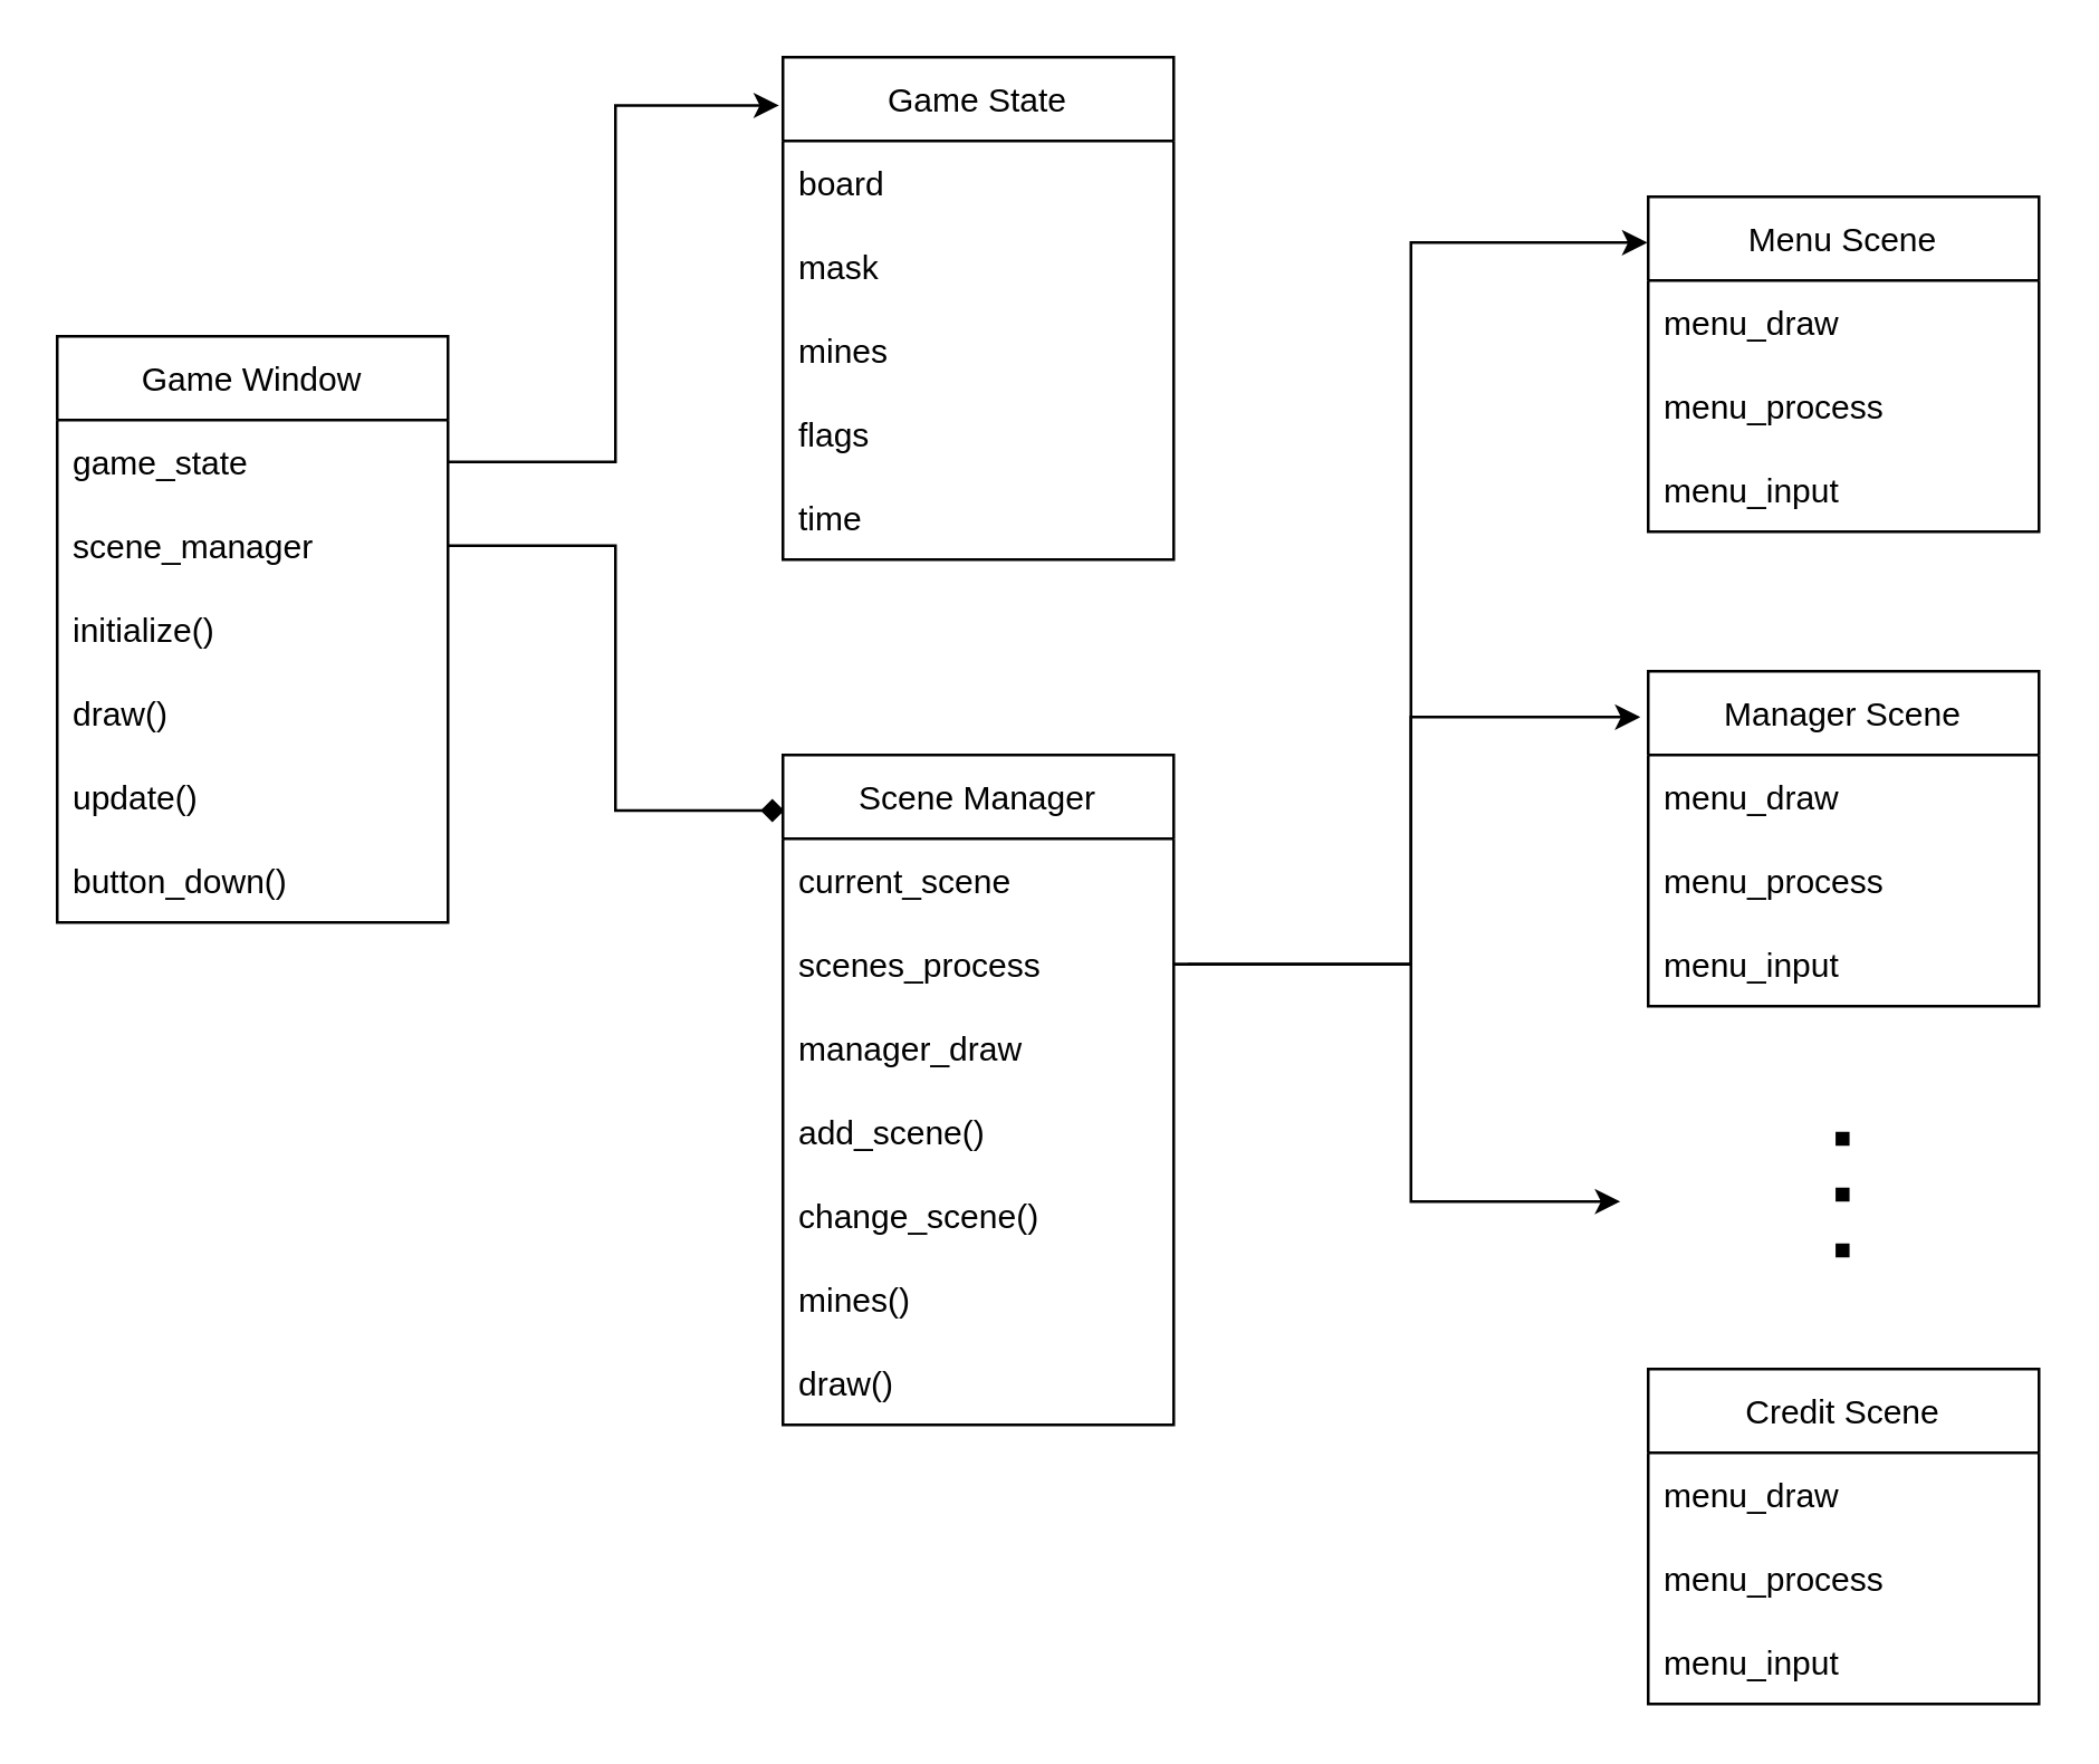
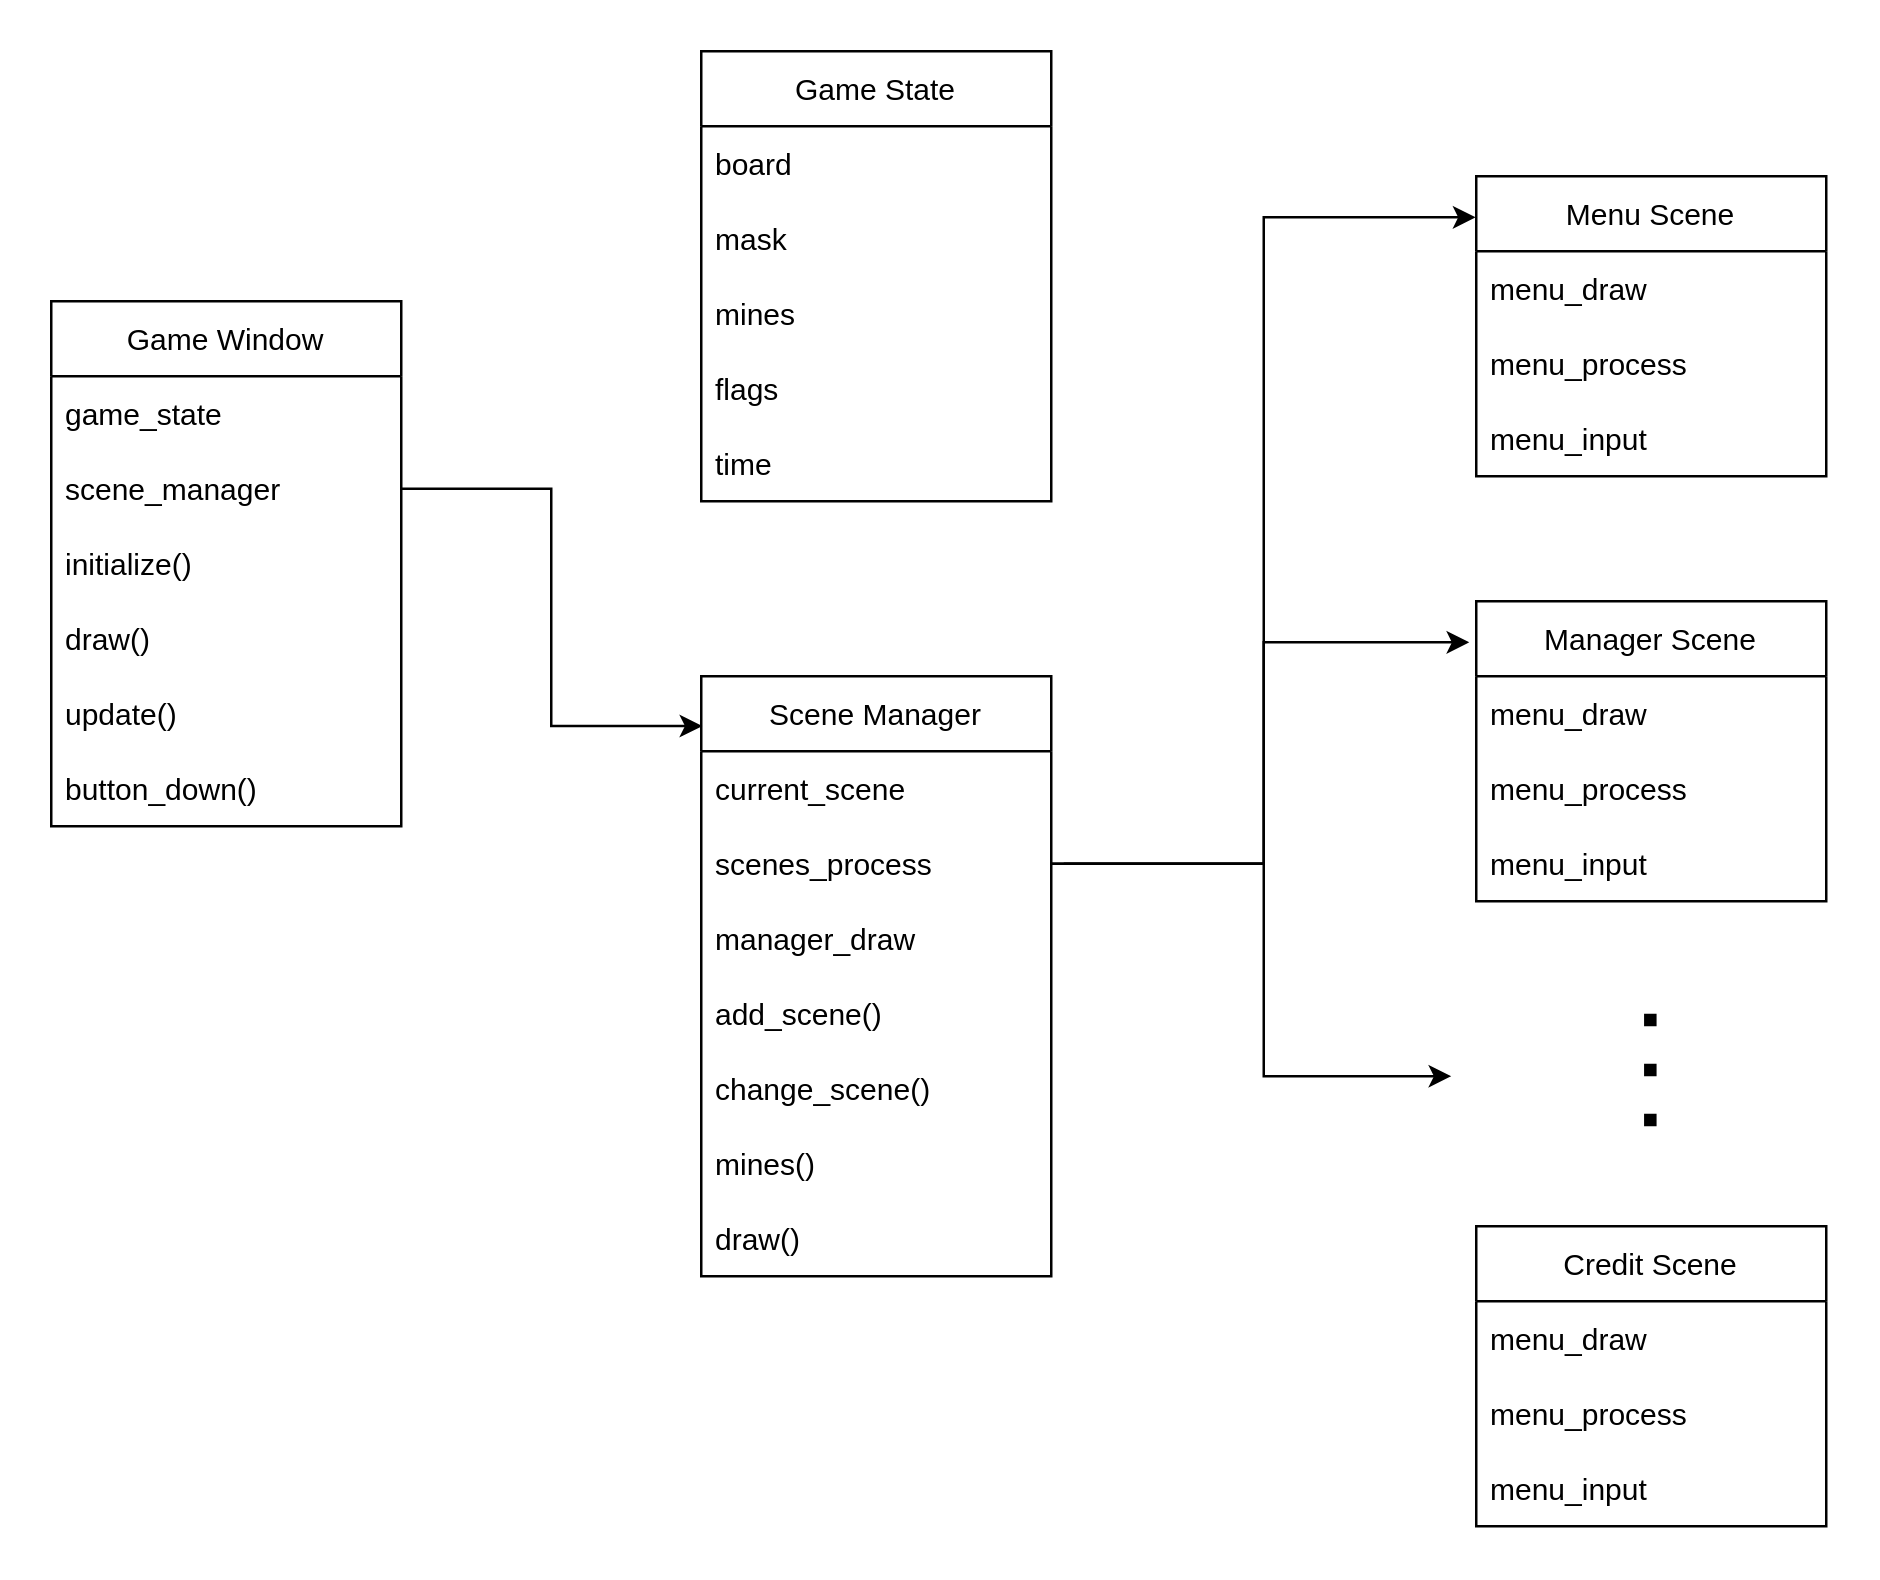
  <mxCell id="0" />
  <mxCell id="1" parent="0" />
  <mxCell id="2" value="Game Window" style="swimlane;fontStyle=0;childLayout=stackLayout;horizontal=1;startSize=30;horizontalStack=0;resizeParent=1;resizeParentMax=0;resizeLast=0;collapsible=1;marginBottom=0;" vertex="1" parent="1"><mxGeometry x="20" y="120" width="140" height="210" as="geometry" /></mxCell>
  <mxCell id="3" value="game_state" style="text;strokeColor=none;fillColor=none;align=left;verticalAlign=middle;spacingLeft=4;spacingRight=4;overflow=hidden;points=[[0,0.5],[1,0.5]];portConstraint=eastwest;rotatable=0;" vertex="1" parent="2"><mxGeometry y="30" width="140" height="30" as="geometry" /></mxCell>
  <mxCell id="4" value="scene_manager" style="text;strokeColor=none;fillColor=none;align=left;verticalAlign=middle;spacingLeft=4;spacingRight=4;overflow=hidden;points=[[0,0.5],[1,0.5]];portConstraint=eastwest;rotatable=0;" vertex="1" parent="2"><mxGeometry y="60" width="140" height="30" as="geometry" /></mxCell>
  <mxCell id="5" value="initialize()" style="text;strokeColor=none;fillColor=none;align=left;verticalAlign=middle;spacingLeft=4;spacingRight=4;overflow=hidden;points=[[0,0.5],[1,0.5]];portConstraint=eastwest;rotatable=0;" vertex="1" parent="2"><mxGeometry y="90" width="140" height="30" as="geometry" /></mxCell>
  <mxCell id="6" value="draw()" style="text;strokeColor=none;fillColor=none;align=left;verticalAlign=middle;spacingLeft=4;spacingRight=4;overflow=hidden;points=[[0,0.5],[1,0.5]];portConstraint=eastwest;rotatable=0;" vertex="1" parent="2"><mxGeometry y="120" width="140" height="30" as="geometry" /></mxCell>
  <mxCell id="7" value="update()" style="text;strokeColor=none;fillColor=none;align=left;verticalAlign=middle;spacingLeft=4;spacingRight=4;overflow=hidden;points=[[0,0.5],[1,0.5]];portConstraint=eastwest;rotatable=0;" vertex="1" parent="2"><mxGeometry y="150" width="140" height="30" as="geometry" /></mxCell>
  <mxCell id="8" value="button_down()" style="text;strokeColor=none;fillColor=none;align=left;verticalAlign=middle;spacingLeft=4;spacingRight=4;overflow=hidden;points=[[0,0.5],[1,0.5]];portConstraint=eastwest;rotatable=0;" vertex="1" parent="2"><mxGeometry y="180" width="140" height="30" as="geometry" /></mxCell>
  <mxCell id="9" value="Game State" style="swimlane;fontStyle=0;childLayout=stackLayout;horizontal=1;startSize=30;horizontalStack=0;resizeParent=1;resizeParentMax=0;resizeLast=0;collapsible=1;marginBottom=0;" vertex="1" parent="1"><mxGeometry x="280" y="20" width="140" height="180" as="geometry" /></mxCell>
  <mxCell id="10" value="board" style="text;strokeColor=none;fillColor=none;align=left;verticalAlign=middle;spacingLeft=4;spacingRight=4;overflow=hidden;points=[[0,0.5],[1,0.5]];portConstraint=eastwest;rotatable=0;" vertex="1" parent="9"><mxGeometry y="30" width="140" height="30" as="geometry" /></mxCell>
  <mxCell id="11" value="mask" style="text;strokeColor=none;fillColor=none;align=left;verticalAlign=middle;spacingLeft=4;spacingRight=4;overflow=hidden;points=[[0,0.5],[1,0.5]];portConstraint=eastwest;rotatable=0;" vertex="1" parent="9"><mxGeometry y="60" width="140" height="30" as="geometry" /></mxCell>
  <mxCell id="12" value="mines" style="text;strokeColor=none;fillColor=none;align=left;verticalAlign=middle;spacingLeft=4;spacingRight=4;overflow=hidden;points=[[0,0.5],[1,0.5]];portConstraint=eastwest;rotatable=0;" vertex="1" parent="9"><mxGeometry y="90" width="140" height="30" as="geometry" /></mxCell>
  <mxCell id="13" value="flags" style="text;strokeColor=none;fillColor=none;align=left;verticalAlign=middle;spacingLeft=4;spacingRight=4;overflow=hidden;points=[[0,0.5],[1,0.5]];portConstraint=eastwest;rotatable=0;" vertex="1" parent="9"><mxGeometry y="120" width="140" height="30" as="geometry" /></mxCell>
  <mxCell id="14" value="time" style="text;strokeColor=none;fillColor=none;align=left;verticalAlign=middle;spacingLeft=4;spacingRight=4;overflow=hidden;points=[[0,0.5],[1,0.5]];portConstraint=eastwest;rotatable=0;" vertex="1" parent="9"><mxGeometry y="150" width="140" height="30" as="geometry" /></mxCell>
  <mxCell id="15" value="Scene Manager" style="swimlane;fontStyle=0;childLayout=stackLayout;horizontal=1;startSize=30;horizontalStack=0;resizeParent=1;resizeParentMax=0;resizeLast=0;collapsible=1;marginBottom=0;" vertex="1" parent="1"><mxGeometry x="280" y="270" width="140" height="240" as="geometry" /></mxCell>
  <mxCell id="16" value="current_scene" style="text;strokeColor=none;fillColor=none;align=left;verticalAlign=middle;spacingLeft=4;spacingRight=4;overflow=hidden;points=[[0,0.5],[1,0.5]];portConstraint=eastwest;rotatable=0;" vertex="1" parent="15"><mxGeometry y="30" width="140" height="30" as="geometry" /></mxCell>
  <mxCell id="17" value="scenes_process" style="text;strokeColor=none;fillColor=none;align=left;verticalAlign=middle;spacingLeft=4;spacingRight=4;overflow=hidden;points=[[0,0.5],[1,0.5]];portConstraint=eastwest;rotatable=0;" vertex="1" parent="15"><mxGeometry y="60" width="140" height="30" as="geometry" /></mxCell>
  <mxCell id="18" value="manager_draw" style="text;strokeColor=none;fillColor=none;align=left;verticalAlign=middle;spacingLeft=4;spacingRight=4;overflow=hidden;points=[[0,0.5],[1,0.5]];portConstraint=eastwest;rotatable=0;" vertex="1" parent="15"><mxGeometry y="90" width="140" height="30" as="geometry" /></mxCell>
  <mxCell id="19" value="add_scene()" style="text;strokeColor=none;fillColor=none;align=left;verticalAlign=middle;spacingLeft=4;spacingRight=4;overflow=hidden;points=[[0,0.5],[1,0.5]];portConstraint=eastwest;rotatable=0;" vertex="1" parent="15"><mxGeometry y="120" width="140" height="30" as="geometry" /></mxCell>
  <mxCell id="20" value="change_scene()" style="text;strokeColor=none;fillColor=none;align=left;verticalAlign=middle;spacingLeft=4;spacingRight=4;overflow=hidden;points=[[0,0.5],[1,0.5]];portConstraint=eastwest;rotatable=0;" vertex="1" parent="15"><mxGeometry y="150" width="140" height="30" as="geometry" /></mxCell>
  <mxCell id="21" value="mines()" style="text;strokeColor=none;fillColor=none;align=left;verticalAlign=middle;spacingLeft=4;spacingRight=4;overflow=hidden;points=[[0,0.5],[1,0.5]];portConstraint=eastwest;rotatable=0;" vertex="1" parent="15"><mxGeometry y="180" width="140" height="30" as="geometry" /></mxCell>
  <mxCell id="22" value="draw()" style="text;strokeColor=none;fillColor=none;align=left;verticalAlign=middle;spacingLeft=4;spacingRight=4;overflow=hidden;points=[[0,0.5],[1,0.5]];portConstraint=eastwest;rotatable=0;" vertex="1" parent="15"><mxGeometry y="210" width="140" height="30" as="geometry" /></mxCell>
  <mxCell id="23" value="Menu Scene" style="swimlane;fontStyle=0;childLayout=stackLayout;horizontal=1;startSize=30;horizontalStack=0;resizeParent=1;resizeParentMax=0;resizeLast=0;collapsible=1;marginBottom=0;" vertex="1" parent="1"><mxGeometry x="590" y="70" width="140" height="120" as="geometry" /></mxCell>
  <mxCell id="24" value="menu_draw" style="text;strokeColor=none;fillColor=none;align=left;verticalAlign=middle;spacingLeft=4;spacingRight=4;overflow=hidden;points=[[0,0.5],[1,0.5]];portConstraint=eastwest;rotatable=0;" vertex="1" parent="23"><mxGeometry y="30" width="140" height="30" as="geometry" /></mxCell>
  <mxCell id="25" value="menu_process" style="text;strokeColor=none;fillColor=none;align=left;verticalAlign=middle;spacingLeft=4;spacingRight=4;overflow=hidden;points=[[0,0.5],[1,0.5]];portConstraint=eastwest;rotatable=0;" vertex="1" parent="23"><mxGeometry y="60" width="140" height="30" as="geometry" /></mxCell>
  <mxCell id="26" value="menu_input" style="text;strokeColor=none;fillColor=none;align=left;verticalAlign=middle;spacingLeft=4;spacingRight=4;overflow=hidden;points=[[0,0.5],[1,0.5]];portConstraint=eastwest;rotatable=0;" vertex="1" parent="23"><mxGeometry y="90" width="140" height="30" as="geometry" /></mxCell>
- <mxCell id="27" style="edgeStyle=orthogonalEdgeStyle;rounded=0;orthogonalLoop=1;jettySize=auto;html=1;entryX=-0.01;entryY=0.096;entryDx=0;entryDy=0;entryPerimeter=0;" edge="1" parent="1" source="3" target="9"><mxGeometry relative="1" as="geometry" /></mxCell>
- <mxCell id="28" style="edgeStyle=orthogonalEdgeStyle;rounded=0;orthogonalLoop=1;jettySize=auto;html=1;entryX=0.003;entryY=0.083;entryDx=0;entryDy=0;entryPerimeter=0;endArrow=diamond;" edge="1" parent="1" source="4" target="15"><mxGeometry relative="1" as="geometry" /></mxCell>
+ <mxCell id="28" style="edgeStyle=orthogonalEdgeStyle;rounded=0;orthogonalLoop=1;jettySize=auto;html=1;entryX=0.003;entryY=0.083;entryDx=0;entryDy=0;entryPerimeter=0;" edge="1" parent="1" source="4" target="15"><mxGeometry relative="1" as="geometry" /></mxCell>
  <mxCell id="29" value="Manager Scene" style="swimlane;fontStyle=0;childLayout=stackLayout;horizontal=1;startSize=30;horizontalStack=0;resizeParent=1;resizeParentMax=0;resizeLast=0;collapsible=1;marginBottom=0;" vertex="1" parent="1"><mxGeometry x="590" y="240" width="140" height="120" as="geometry" /></mxCell>
  <mxCell id="30" value="menu_draw" style="text;strokeColor=none;fillColor=none;align=left;verticalAlign=middle;spacingLeft=4;spacingRight=4;overflow=hidden;points=[[0,0.5],[1,0.5]];portConstraint=eastwest;rotatable=0;" vertex="1" parent="29"><mxGeometry y="30" width="140" height="30" as="geometry" /></mxCell>
  <mxCell id="31" value="menu_process" style="text;strokeColor=none;fillColor=none;align=left;verticalAlign=middle;spacingLeft=4;spacingRight=4;overflow=hidden;points=[[0,0.5],[1,0.5]];portConstraint=eastwest;rotatable=0;" vertex="1" parent="29"><mxGeometry y="60" width="140" height="30" as="geometry" /></mxCell>
  <mxCell id="32" value="menu_input" style="text;strokeColor=none;fillColor=none;align=left;verticalAlign=middle;spacingLeft=4;spacingRight=4;overflow=hidden;points=[[0,0.5],[1,0.5]];portConstraint=eastwest;rotatable=0;" vertex="1" parent="29"><mxGeometry y="90" width="140" height="30" as="geometry" /></mxCell>
  <mxCell id="33" value="Credit Scene" style="swimlane;fontStyle=0;childLayout=stackLayout;horizontal=1;startSize=30;horizontalStack=0;resizeParent=1;resizeParentMax=0;resizeLast=0;collapsible=1;marginBottom=0;" vertex="1" parent="1"><mxGeometry x="590" y="490" width="140" height="120" as="geometry" /></mxCell>
  <mxCell id="34" value="menu_draw" style="text;strokeColor=none;fillColor=none;align=left;verticalAlign=middle;spacingLeft=4;spacingRight=4;overflow=hidden;points=[[0,0.5],[1,0.5]];portConstraint=eastwest;rotatable=0;" vertex="1" parent="33"><mxGeometry y="30" width="140" height="30" as="geometry" /></mxCell>
  <mxCell id="35" value="menu_process" style="text;strokeColor=none;fillColor=none;align=left;verticalAlign=middle;spacingLeft=4;spacingRight=4;overflow=hidden;points=[[0,0.5],[1,0.5]];portConstraint=eastwest;rotatable=0;" vertex="1" parent="33"><mxGeometry y="60" width="140" height="30" as="geometry" /></mxCell>
  <mxCell id="36" value="menu_input" style="text;strokeColor=none;fillColor=none;align=left;verticalAlign=middle;spacingLeft=4;spacingRight=4;overflow=hidden;points=[[0,0.5],[1,0.5]];portConstraint=eastwest;rotatable=0;" vertex="1" parent="33"><mxGeometry y="90" width="140" height="30" as="geometry" /></mxCell>
  <mxCell id="37" style="edgeStyle=orthogonalEdgeStyle;rounded=0;orthogonalLoop=1;jettySize=auto;html=1;entryX=-0.002;entryY=0.137;entryDx=0;entryDy=0;entryPerimeter=0;" edge="1" parent="1" source="17" target="23"><mxGeometry relative="1" as="geometry" /></mxCell>
  <mxCell id="38" style="edgeStyle=orthogonalEdgeStyle;rounded=0;orthogonalLoop=1;jettySize=auto;html=1;entryX=-0.02;entryY=0.137;entryDx=0;entryDy=0;entryPerimeter=0;" edge="1" parent="1" source="17" target="29"><mxGeometry relative="1" as="geometry" /></mxCell>
  <mxCell id="39" value="" style="endArrow=none;dashed=1;html=1;dashPattern=1 3;strokeWidth=5;rounded=0;" edge="1" parent="1"><mxGeometry width="50" height="50" relative="1" as="geometry"><mxPoint x="659.63" y="450" as="sourcePoint" /><mxPoint x="659.63" y="390" as="targetPoint" /></mxGeometry></mxCell>
  <mxCell id="40" style="edgeStyle=orthogonalEdgeStyle;rounded=0;orthogonalLoop=1;jettySize=auto;html=1;strokeWidth=1;" edge="1" parent="1"><mxGeometry relative="1" as="geometry"><mxPoint x="580" y="430" as="targetPoint" /><mxPoint x="425" y="345" as="sourcePoint" /><Array as="points"><mxPoint x="505" y="345" /><mxPoint x="505" y="430" /></Array></mxGeometry></mxCell>
